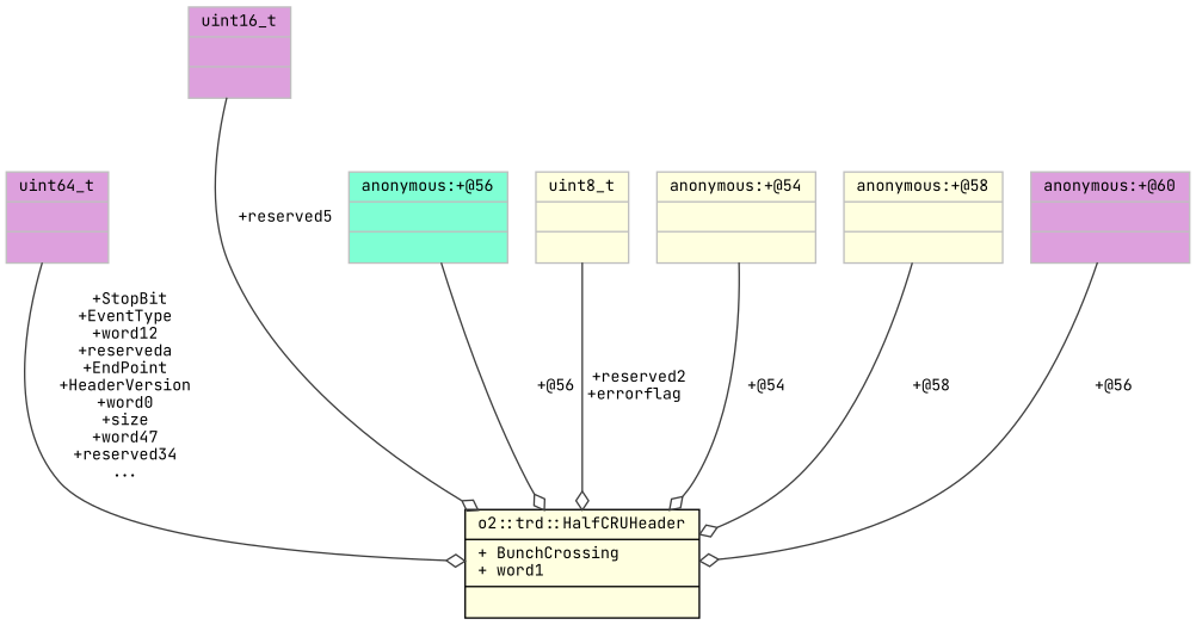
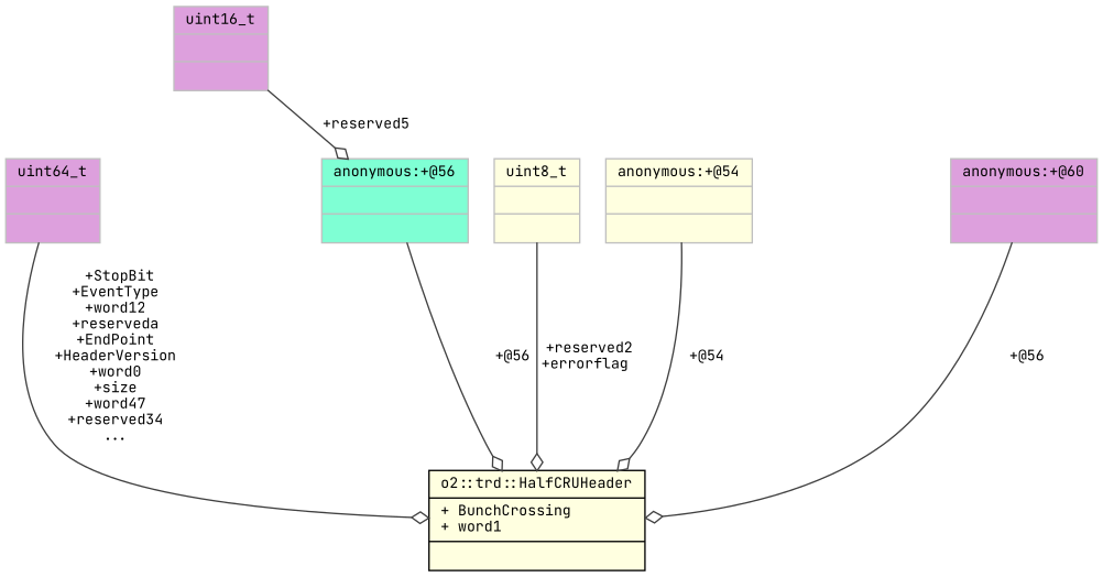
  digraph {
    fontname="JetBrains Mono"
    node [color=grey75 fillcolor=lightyellow fontname="JetBrains Mono" fontsize=10 shape=record style=filled]
    edge [arrowhead=odiamond color=grey25 fontname="JetBrains Mono" fontsize=10 labelfontname=Helvetica labelfontsize=10 style=solid]
    n1 [color=black fontcolor=black height=0.2 label="{o2::trd::HalfCRUHeader\n|+ BunchCrossing\l+ word1\l|}" width=0.4]
    n2 [fillcolor=plum height=0.2 label="{uint64_t\n||}" width=0.4]
    n3 [fillcolor=plum height=0.2 label="{uint16_t\n||}" width=0.4]
    n4 [height=0.2 label="{uint8_t\n||}" width=0.4]
    n5 [height=0.2 label="{anonymous:+@54\n||}" width=0.4]
    n6 [fillcolor=aquamarine height=0.2 label="{anonymous:+@56\n||}" width=0.4]
-   n7 [height=0.2 label="{anonymous:+@58\n||}" width=0.4]
    n8 [fillcolor=plum height=0.2 label="{anonymous:+@60\n||}" width=0.4]
    n2 -> n1 [label=" +StopBit\n+EventType\n+word12\n+reserveda\n+EndPoint\n+HeaderVersion\n+word0\n+size\n+word47\n+reserved34\n..."]
-   n3 -> n1 [label=" +reserved5"]
+   n3 -> n6 [label=" +reserved5"]
    n4 -> n1 [label=" +reserved2\n+errorflag"]
    n5 -> n1 [label=" +@54"]
    n6 -> n1 [label=" +@56"]
-   n7 -> n1 [label=" +@58"]
    n8 -> n1 [label=" +@56"]
  }
